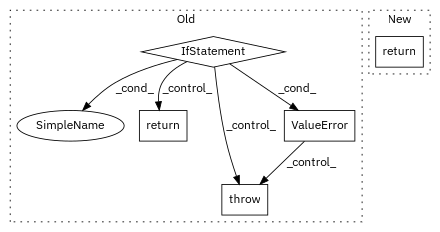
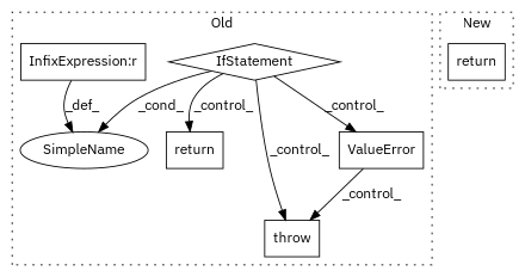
  digraph {
    fontname="IBM Plex Sans"
    node [a=41 fontname="IBM Plex Sans" l=7 shape=box]
    edge [fontname="IBM Plex Sans"]
    n1 [a=32 l="11,1" label=ValueError s="1200,1257"]
    n2 [a=42 label=SimpleName shape=ellipse l=""]
    n3 [label=return s=1806]
    n4 [a=25 l="4,2" label=IfStatement s="1172,1184" shape=diamond]
+   n5 [a=27 l=3 label="InfixExpression:r" s=1180]
    n6 [a=53 l=6 label=throw s=1194]
    n7 [label=return s=1297]
    subgraph cluster_1 {
      label=Old
      style=dotted
      n1
      n2
      n3
      n4
+     n5
      n6
    }
    subgraph cluster_2 {
      label=New
      style=dotted
      n7
    }
    n1 -> n6 [label=_control_]
-   n4 -> n1 [label=_cond_]
+   n4 -> n1 [label=_control_]
    n4 -> n2 [label=_cond_]
    n4 -> n3 [label=_control_]
    n4 -> n6 [label=_control_]
+   n5 -> n2 [label=_def_]
  }
